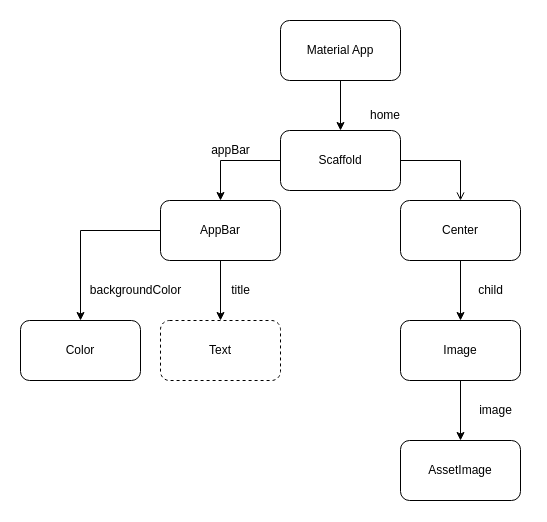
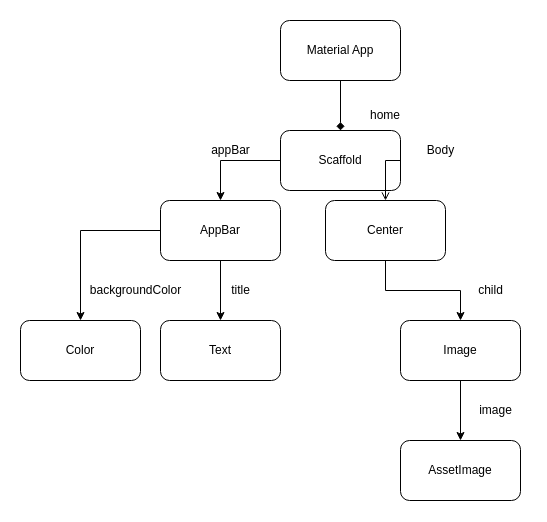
  <mxCell id="0" />
  <mxCell id="1" parent="0" />
  <mxCell id="2" value="Material App" style="rounded=1;whiteSpace=wrap;html=1;" parent="1" vertex="1"><mxGeometry x="280" y="20" width="120" height="60" as="geometry" /></mxCell>
  <mxCell id="3" value="Scaffold" style="rounded=1;whiteSpace=wrap;html=1;" parent="1" vertex="1"><mxGeometry x="280" y="130" width="120" height="60" as="geometry" /></mxCell>
- <mxCell id="4" value="" style="endArrow=classic;html=1;rounded=0;exitX=0.5;exitY=1;exitDx=0;exitDy=0;" parent="1" source="2" target="3" edge="1"><mxGeometry width="50" height="50" relative="1" as="geometry"><mxPoint x="360" y="260" as="sourcePoint" /><mxPoint x="410" y="210" as="targetPoint" /></mxGeometry></mxCell>
+ <mxCell id="4" value="" style="endArrow=diamond;html=1;rounded=0;exitX=0.5;exitY=1;exitDx=0;exitDy=0;" parent="1" source="2" target="3" edge="1"><mxGeometry width="50" height="50" relative="1" as="geometry"><mxPoint x="360" y="260" as="sourcePoint" /><mxPoint x="410" y="210" as="targetPoint" /></mxGeometry></mxCell>
  <mxCell id="5" value="home" style="text;html=1;strokeColor=none;fillColor=none;align=center;verticalAlign=middle;whiteSpace=wrap;rounded=0;" parent="1" vertex="1"><mxGeometry x="355" y="100" width="60" height="30" as="geometry" /></mxCell>
  <mxCell id="6" value="AppBar" style="rounded=1;whiteSpace=wrap;html=1;" parent="1" vertex="1"><mxGeometry x="160" y="200" width="120" height="60" as="geometry" /></mxCell>
  <mxCell id="7" style="edgeStyle=orthogonalEdgeStyle;rounded=0;orthogonalLoop=1;jettySize=auto;html=1;entryX=0.5;entryY=0;entryDx=0;entryDy=0;" parent="1" source="8" target="16" edge="1"><mxGeometry relative="1" as="geometry" /></mxCell>
- <mxCell id="8" value="Center" style="rounded=1;whiteSpace=wrap;html=1;" parent="1" vertex="1"><mxGeometry x="400" y="200" width="120" height="60" as="geometry" /></mxCell>
+ <mxCell id="8" value="Center" style="rounded=1;whiteSpace=wrap;html=1;" parent="1" vertex="1"><mxGeometry x="325" y="200" width="120" height="60" as="geometry" /></mxCell>
  <mxCell id="9" value="" style="edgeStyle=segmentEdgeStyle;endArrow=open;html=1;rounded=0;exitX=1;exitY=0.5;exitDx=0;exitDy=0;" parent="1" source="3" target="8" edge="1"><mxGeometry width="50" height="50" relative="1" as="geometry"><mxPoint x="570" y="170" as="sourcePoint" /><mxPoint x="620" y="120" as="targetPoint" /></mxGeometry></mxCell>
  <mxCell id="10" value="" style="edgeStyle=segmentEdgeStyle;endArrow=classic;html=1;rounded=0;entryX=0.5;entryY=0;entryDx=0;entryDy=0;" parent="1" source="3" target="6" edge="1"><mxGeometry width="50" height="50" relative="1" as="geometry"><mxPoint x="90" y="190" as="sourcePoint" /><mxPoint x="140" y="140" as="targetPoint" /></mxGeometry></mxCell>
- <mxCell id="11" value="Text" style="rounded=1;whiteSpace=wrap;html=1;dashed=1;" parent="1" vertex="1"><mxGeometry x="160" y="320" width="120" height="60" as="geometry" /></mxCell>
+ <mxCell id="11" value="Text" style="rounded=1;whiteSpace=wrap;html=1;" parent="1" vertex="1"><mxGeometry x="160" y="320" width="120" height="60" as="geometry" /></mxCell>
  <mxCell id="12" value="" style="endArrow=classic;html=1;rounded=0;exitX=0.5;exitY=1;exitDx=0;exitDy=0;entryX=0.5;entryY=0;entryDx=0;entryDy=0;" parent="1" source="6" target="11" edge="1"><mxGeometry width="50" height="50" relative="1" as="geometry"><mxPoint x="260" y="360" as="sourcePoint" /><mxPoint x="330" y="320" as="targetPoint" /></mxGeometry></mxCell>
  <mxCell id="13" value="Color" style="rounded=1;whiteSpace=wrap;html=1;" parent="1" vertex="1"><mxGeometry x="20" y="320" width="120" height="60" as="geometry" /></mxCell>
  <mxCell id="14" value="" style="edgeStyle=segmentEdgeStyle;endArrow=classic;html=1;rounded=0;entryX=0.5;entryY=0;entryDx=0;entryDy=0;" parent="1" source="6" target="13" edge="1"><mxGeometry width="50" height="50" relative="1" as="geometry"><mxPoint x="40" y="260" as="sourcePoint" /><mxPoint x="90" y="210" as="targetPoint" /></mxGeometry></mxCell>
  <mxCell id="15" style="edgeStyle=orthogonalEdgeStyle;rounded=0;orthogonalLoop=1;jettySize=auto;html=1;entryX=0.5;entryY=0;entryDx=0;entryDy=0;" parent="1" source="16" target="20" edge="1"><mxGeometry relative="1" as="geometry" /></mxCell>
  <mxCell id="16" value="Image" style="rounded=1;whiteSpace=wrap;html=1;" parent="1" vertex="1"><mxGeometry x="400" y="320" width="120" height="60" as="geometry" /></mxCell>
  <mxCell id="17" value="appBar" style="text;html=1;align=center;verticalAlign=middle;resizable=0;points=[];autosize=1;strokeColor=none;fillColor=none;" parent="1" vertex="1"><mxGeometry x="200" y="135" width="60" height="30" as="geometry" /></mxCell>
+ <mxCell id="18" value="Body" style="text;html=1;align=center;verticalAlign=middle;resizable=0;points=[];autosize=1;strokeColor=none;fillColor=none;" parent="1" vertex="1"><mxGeometry x="415" y="135" width="50" height="30" as="geometry" /></mxCell>
  <mxCell id="19" value="child" style="text;html=1;align=center;verticalAlign=middle;resizable=0;points=[];autosize=1;strokeColor=none;fillColor=none;" parent="1" vertex="1"><mxGeometry x="465" y="275" width="50" height="30" as="geometry" /></mxCell>
  <mxCell id="20" value="AssetImage" style="rounded=1;whiteSpace=wrap;html=1;" parent="1" vertex="1"><mxGeometry x="400" y="440" width="120" height="60" as="geometry" /></mxCell>
  <mxCell id="21" value="image" style="text;html=1;align=center;verticalAlign=middle;resizable=0;points=[];autosize=1;strokeColor=none;fillColor=none;" parent="1" vertex="1"><mxGeometry x="465" y="395" width="60" height="30" as="geometry" /></mxCell>
  <mxCell id="22" value="title" style="text;html=1;align=center;verticalAlign=middle;resizable=0;points=[];autosize=1;strokeColor=none;fillColor=none;" parent="1" vertex="1"><mxGeometry x="220" y="275" width="40" height="30" as="geometry" /></mxCell>
  <mxCell id="23" value="backgroundColor" style="text;html=1;align=center;verticalAlign=middle;resizable=0;points=[];autosize=1;strokeColor=none;fillColor=none;" parent="1" vertex="1"><mxGeometry x="80" y="275" width="110" height="30" as="geometry" /></mxCell>
